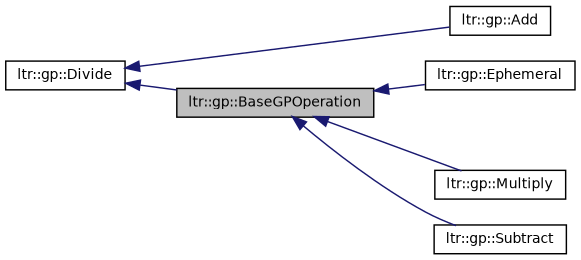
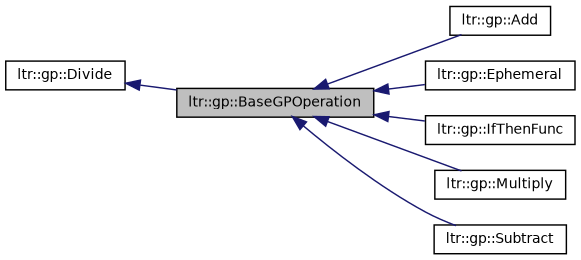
  digraph {
    rankdir=LR
    node [color=black fillcolor=white fontname=Helvetica fontsize=10 shape=record style=filled]
    edge [color=midnightblue dir=back fontname=Helvetica fontsize=10 labelfontname=Helvetica labelfontsize=10 style=solid]
    n1 [fillcolor=grey75 fontcolor=black height=0.2 label="ltr::gp::BaseGPOperation" width=0.4]
    n2 [height=0.2 label="ltr::gp::Add" width=0.4]
    n3 [height=0.2 label="ltr::gp::Ephemeral" width=0.4]
+   n4 [height=0.2 label="ltr::gp::IfThenFunc" width=0.4]
    n5 [height=0.2 label="ltr::gp::Multiply" width=0.4]
    n6 [height=0.2 label="ltr::gp::Subtract" width=0.4]
    n7 [height=0.2 label="ltr::gp::Divide" width=0.4]
-   n7 -> n2
+   n1 -> n2
    n1 -> n3
+   n1 -> n4
    n1 -> n5
    n1 -> n6
    n7 -> n1
  }
